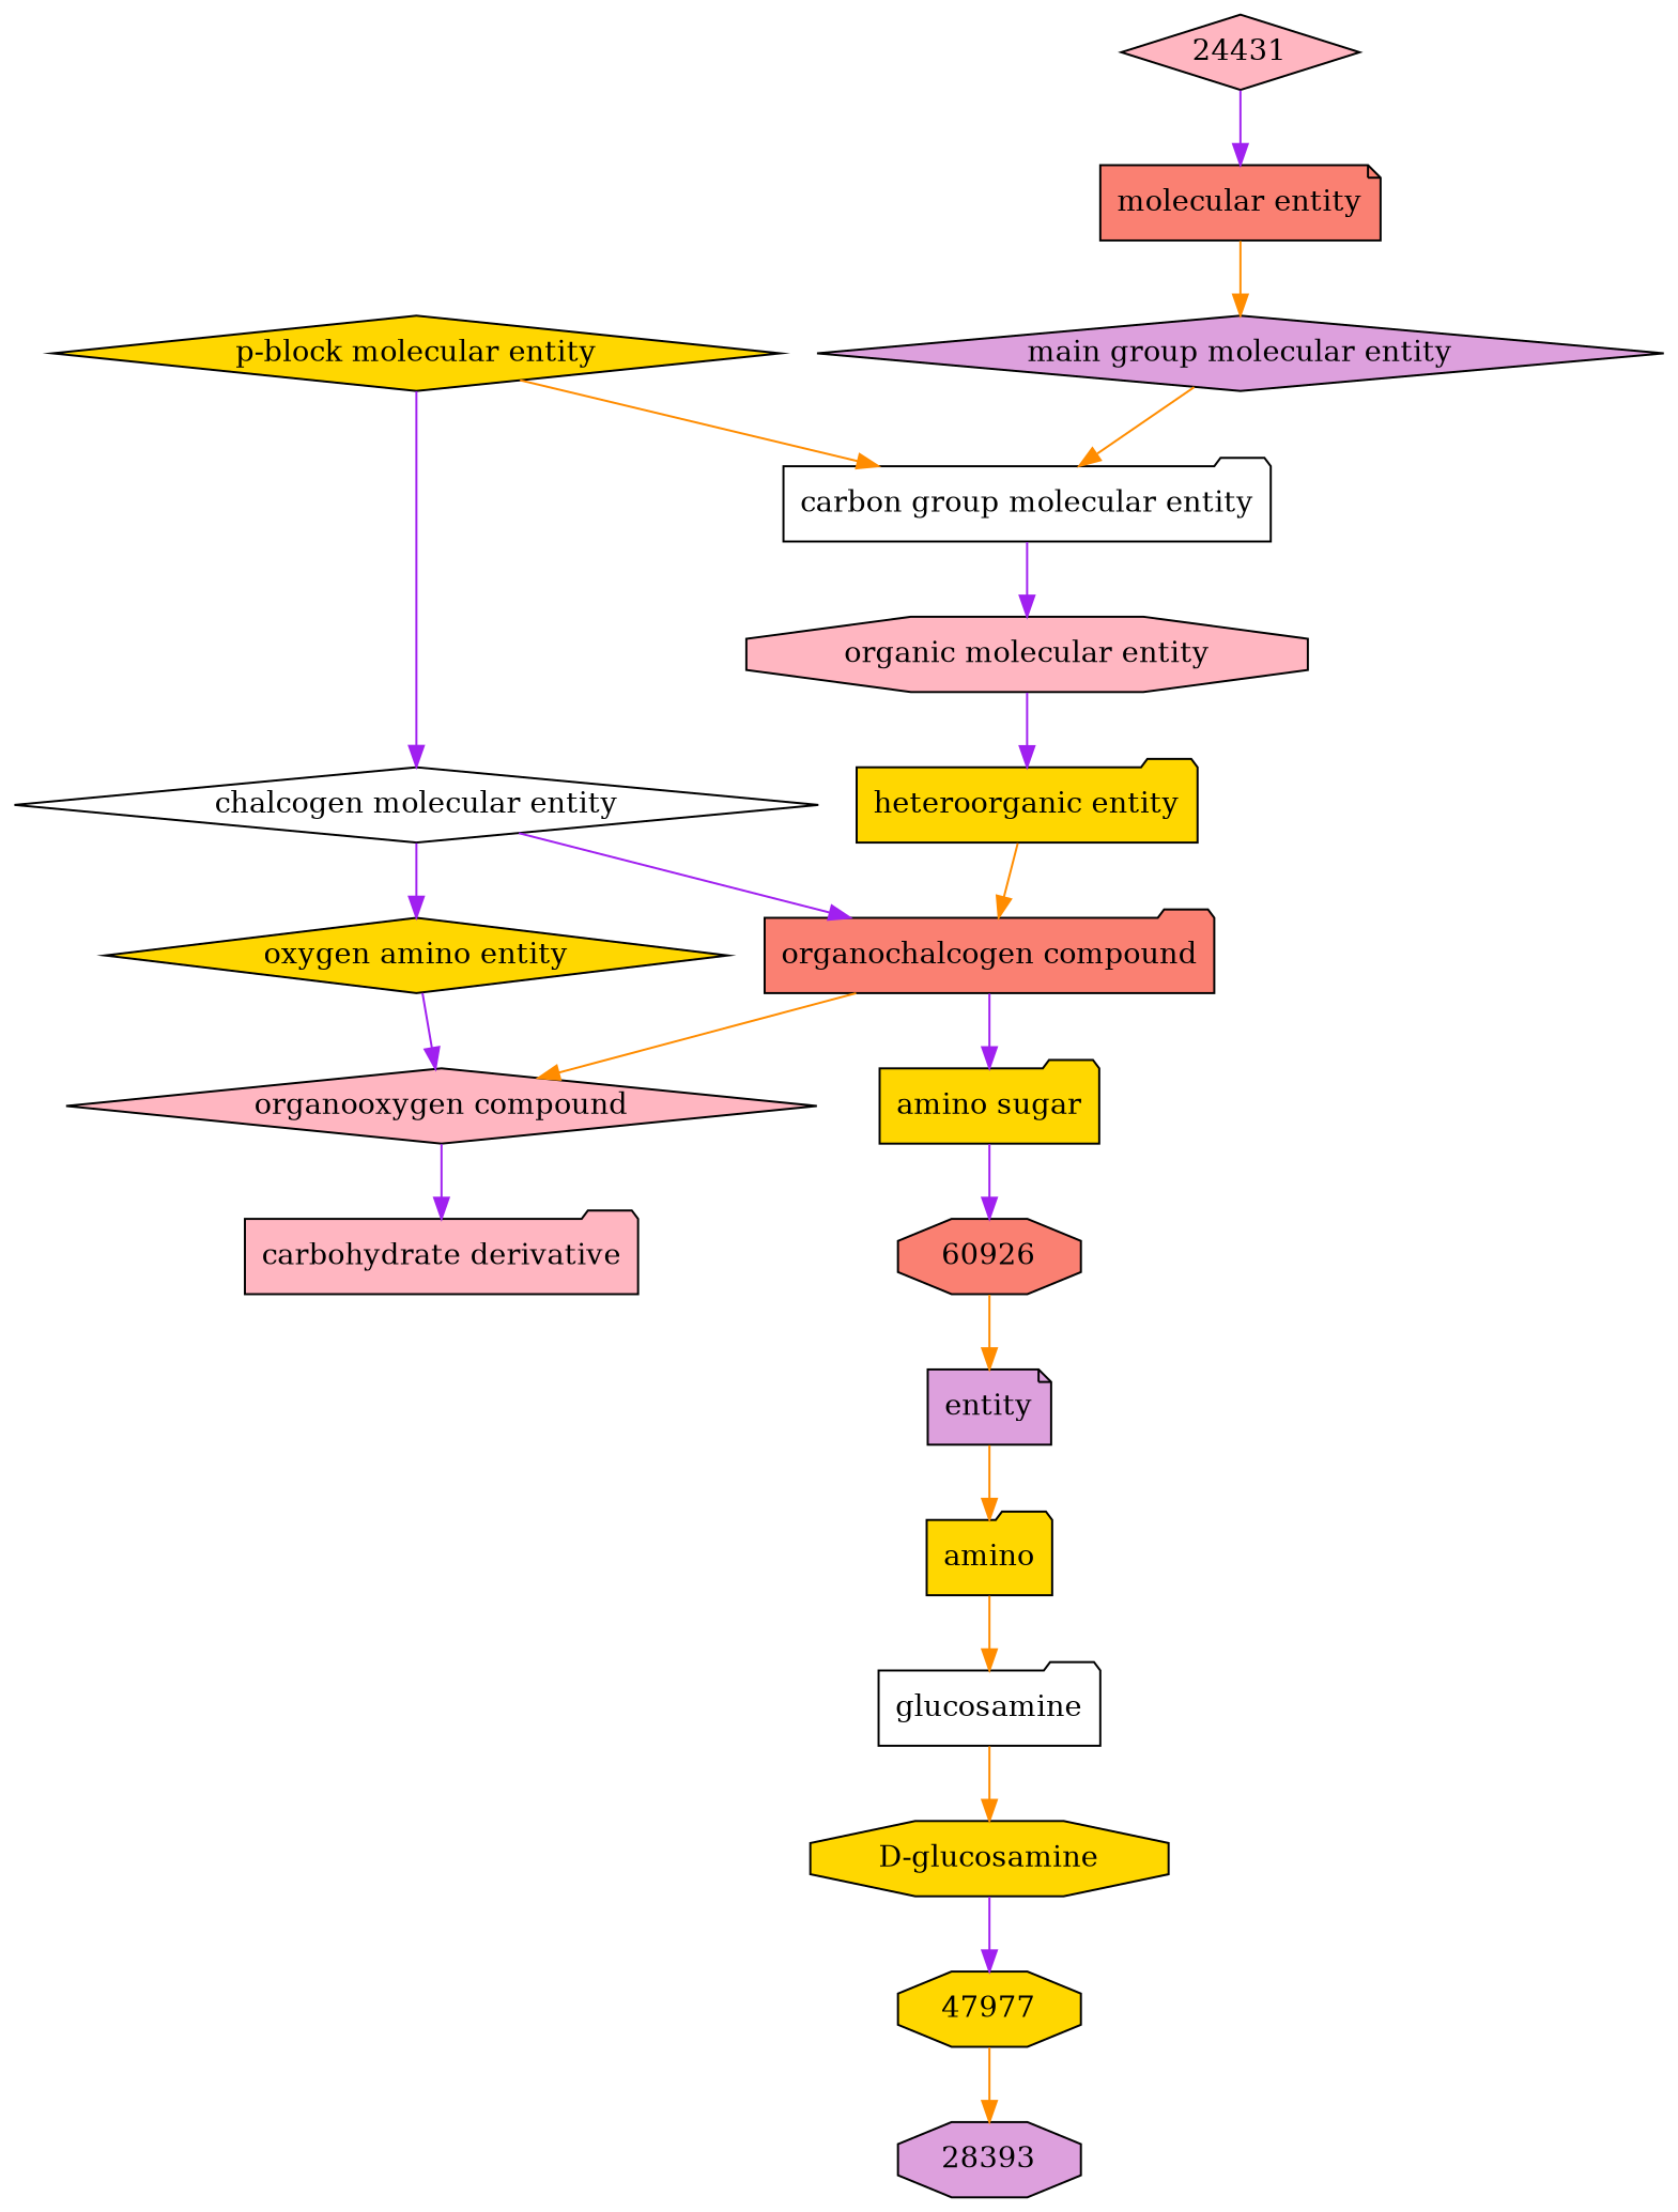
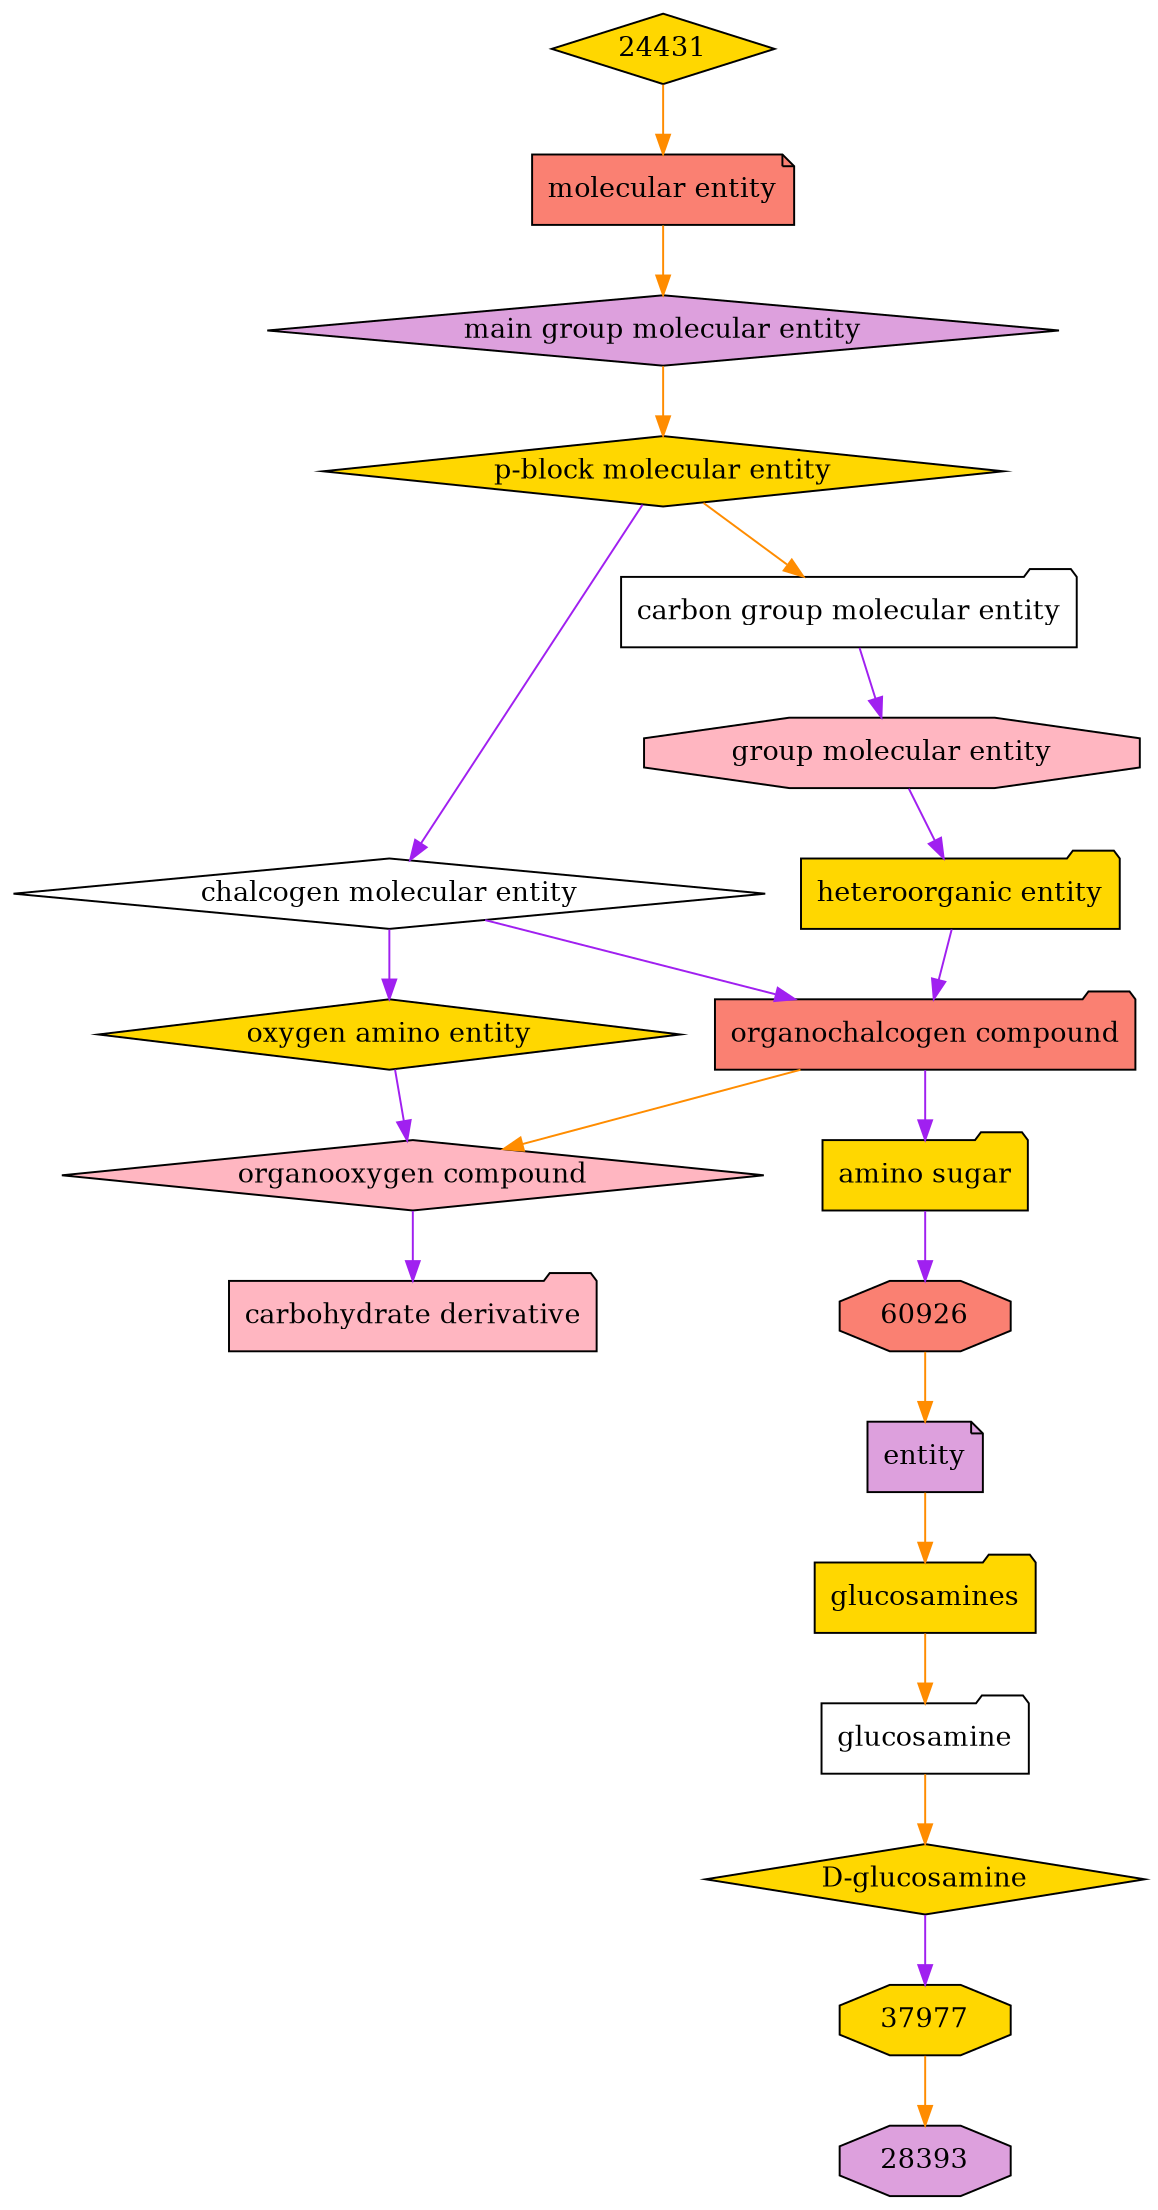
  digraph {
    node [fillcolor=gold shape=folder style=filled]
    edge [color=purple]
    n1 [fillcolor=plum label=28393 shape=octagon]
-   n2 [label=47977 shape=octagon]
-   n3 [label="D-glucosamine" shape=octagon]
+   n2 [label=37977 shape=octagon]
+   n3 [label="D-glucosamine" shape=diamond]
    n4 [fillcolor=white label=glucosamine]
-   n5 [label=amino]
+   n5 [label=glucosamines]
    n6 [fillcolor=plum label=entity shape=note]
    n7 [fillcolor=salmon label=60926 shape=octagon]
    n8 [label="amino sugar"]
    n9 [fillcolor=lightpink label="carbohydrate derivative"]
    n10 [fillcolor=lightpink label="organooxygen compound" shape=diamond]
    n11 [fillcolor=salmon label="organochalcogen compound"]
    n12 [label="oxygen amino entity" shape=diamond]
    n13 [label="heteroorganic entity"]
    n14 [fillcolor=white label="chalcogen molecular entity" shape=diamond]
-   n15 [fillcolor=lightpink label="organic molecular entity" shape=octagon]
+   n15 [fillcolor=lightpink label="group molecular entity" shape=octagon]
    n16 [label="p-block molecular entity" shape=diamond]
    n17 [fillcolor=white label="carbon group molecular entity"]
    n18 [fillcolor=plum label="main group molecular entity" shape=diamond]
    n19 [fillcolor=salmon label="molecular entity" shape=note]
-   n20 [fillcolor=lightpink label=24431 shape=diamond]
+   n20 [label=24431 shape=diamond]
    n2 -> n1 [color=darkorange]
    n3 -> n2
    n4 -> n3 [color=darkorange]
    n5 -> n4 [color=darkorange]
    n6 -> n5 [color=darkorange]
    n7 -> n6 [color=darkorange]
    n8 -> n7
    n10 -> n9
    n11 -> n8
    n11 -> n10 [color=darkorange]
    n12 -> n10
-   n13 -> n11 [color=darkorange]
+   n13 -> n11
    n14 -> n11
    n14 -> n12
    n15 -> n13
    n16 -> n14
    n16 -> n17 [color=darkorange]
    n17 -> n15
-   n18 -> n17 [color=darkorange]
+   n18 -> n16 [color=darkorange]
    n19 -> n18 [color=darkorange]
-   n20 -> n19
+   n20 -> n19 [color=darkorange]
  }
